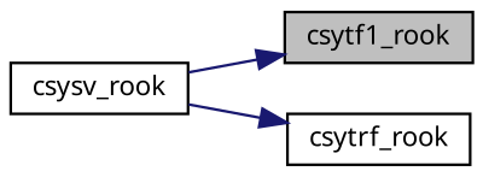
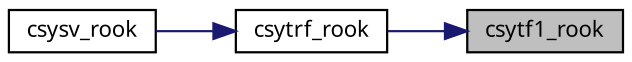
  digraph {
    fontname="Noto Sans"
    rankdir=RL
    node [color=black fillcolor=white fontname="Noto Sans" fontsize=10 shape=record style=filled]
    edge [color=midnightblue dir=back fontname="Noto Sans" fontsize=10 labelfontname=Helvetica labelfontsize=10 style=solid]
    n1 [fillcolor=grey75 fontcolor=black height=0.2 label=csytf1_rook width=0.4]
    n2 [height=0.2 label=csytrf_rook width=0.4]
    n3 [height=0.2 label=csysv_rook width=0.4]
-   n1 -> n3
+   n1 -> n2
    n2 -> n3
  }
